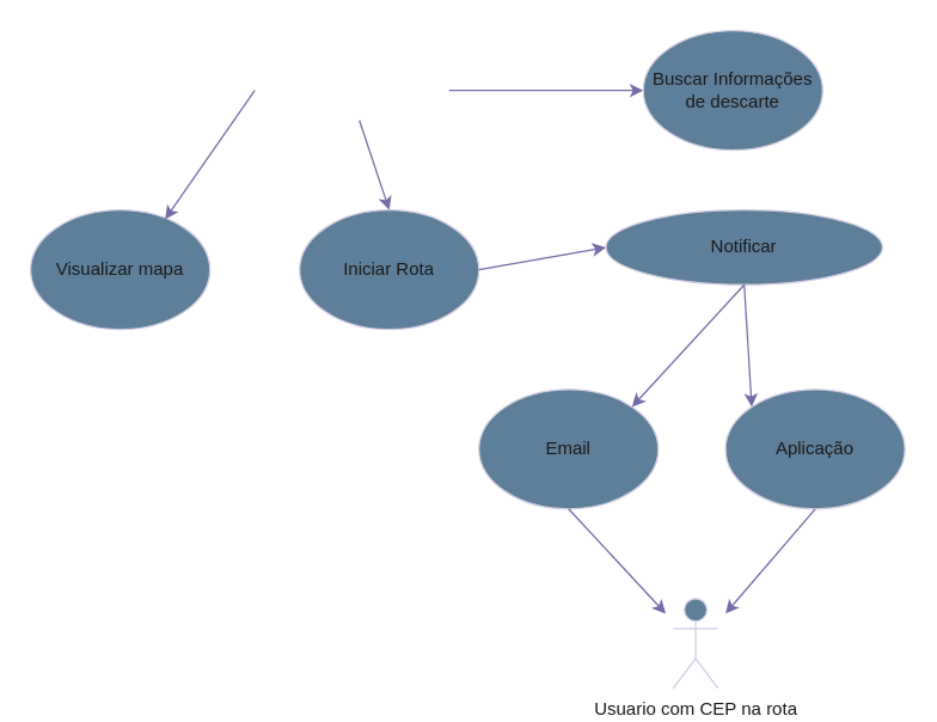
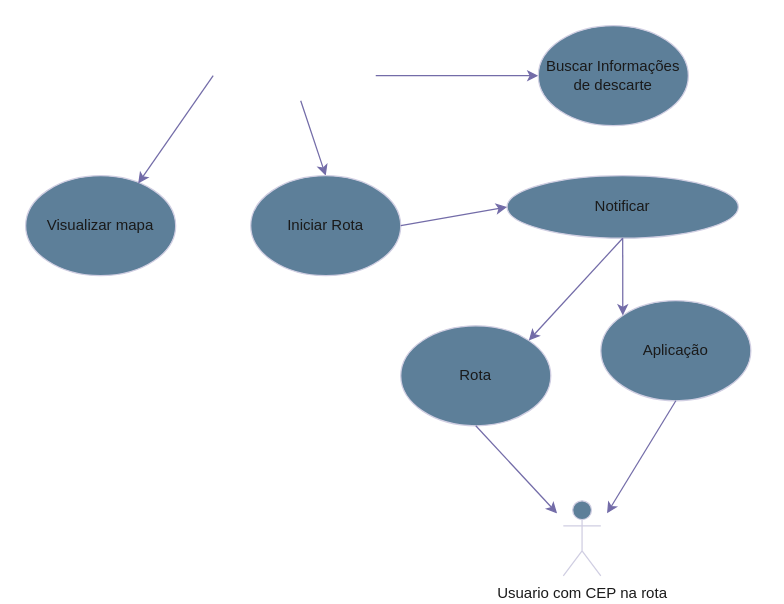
  <mxCell id="0" />
  <mxCell id="1" parent="0" />
  <mxCell id="2" value="Visualizar mapa" style="ellipse;whiteSpace=wrap;html=1;labelBackgroundColor=none;fillColor=#5D7F99;strokeColor=#D0CEE2;fontColor=#1A1A1A;" vertex="1" parent="1"><mxGeometry x="20" y="140" width="120" height="80" as="geometry" /></mxCell>
  <mxCell id="3" value="" style="endArrow=classic;html=1;rounded=0;entryX=0.75;entryY=0.077;entryDx=0;entryDy=0;entryPerimeter=0;labelBackgroundColor=none;fontColor=default;strokeColor=#736CA8;" edge="1" parent="1" target="2"><mxGeometry width="50" height="50" relative="1" as="geometry"><mxPoint x="170" y="60" as="sourcePoint" /><mxPoint x="190" y="90" as="targetPoint" /></mxGeometry></mxCell>
  <mxCell id="4" value="" style="endArrow=classic;html=1;rounded=0;labelBackgroundColor=none;fontColor=default;strokeColor=#736CA8;" edge="1" parent="1" target="5"><mxGeometry width="50" height="50" relative="1" as="geometry"><mxPoint x="300" y="60" as="sourcePoint" /><mxPoint x="320" y="160" as="targetPoint" /></mxGeometry></mxCell>
  <mxCell id="5" value="&lt;div&gt;Buscar Informações&lt;/div&gt;&lt;div&gt;de descarte&lt;br&gt;&lt;/div&gt;" style="ellipse;whiteSpace=wrap;html=1;labelBackgroundColor=none;fillColor=#5D7F99;strokeColor=#D0CEE2;fontColor=#1A1A1A;" vertex="1" parent="1"><mxGeometry x="430" y="20" width="120" height="80" as="geometry" /></mxCell>
  <mxCell id="6" value="" style="endArrow=classic;html=1;rounded=0;entryX=0.5;entryY=0;entryDx=0;entryDy=0;labelBackgroundColor=none;fontColor=default;strokeColor=#736CA8;" edge="1" parent="1" target="7"><mxGeometry width="50" height="50" relative="1" as="geometry"><mxPoint x="240" y="80" as="sourcePoint" /><mxPoint x="310" y="150" as="targetPoint" /></mxGeometry></mxCell>
  <mxCell id="7" value="Iniciar Rota" style="ellipse;whiteSpace=wrap;html=1;labelBackgroundColor=none;fillColor=#5D7F99;strokeColor=#D0CEE2;fontColor=#1A1A1A;" vertex="1" parent="1"><mxGeometry x="200" y="140" width="120" height="80" as="geometry" /></mxCell>
  <mxCell id="8" value="Notificar" style="ellipse;whiteSpace=wrap;html=1;labelBackgroundColor=none;fillColor=#5D7F99;strokeColor=#D0CEE2;fontColor=#1A1A1A;" vertex="1" parent="1"><mxGeometry x="405" y="140" width="185" height="50" as="geometry" /></mxCell>
  <mxCell id="9" value="" style="endArrow=classic;html=1;rounded=0;exitX=1;exitY=0.5;exitDx=0;exitDy=0;entryX=0;entryY=0.5;entryDx=0;entryDy=0;labelBackgroundColor=none;strokeColor=#736CA8;fontColor=default;" edge="1" parent="1" source="7" target="8"><mxGeometry width="50" height="50" relative="1" as="geometry"><mxPoint x="245" y="290" as="sourcePoint" /><mxPoint x="295" y="240" as="targetPoint" /></mxGeometry></mxCell>
- <mxCell id="10" value="Email" style="ellipse;whiteSpace=wrap;html=1;labelBackgroundColor=none;fillColor=#5D7F99;strokeColor=#D0CEE2;fontColor=#1A1A1A;" vertex="1" parent="1"><mxGeometry x="320" y="260" width="120" height="80" as="geometry" /></mxCell>
- <mxCell id="11" value="Aplicação" style="ellipse;whiteSpace=wrap;html=1;labelBackgroundColor=none;fillColor=#5D7F99;strokeColor=#D0CEE2;fontColor=#1A1A1A;" vertex="1" parent="1"><mxGeometry x="485" y="260" width="120" height="80" as="geometry" /></mxCell>
+ <mxCell id="10" value="Rota" style="ellipse;whiteSpace=wrap;html=1;labelBackgroundColor=none;fillColor=#5D7F99;strokeColor=#D0CEE2;fontColor=#1A1A1A;" vertex="1" parent="1"><mxGeometry x="320" y="260" width="120" height="80" as="geometry" /></mxCell>
+ <mxCell id="11" value="Aplicação" style="ellipse;whiteSpace=wrap;html=1;labelBackgroundColor=none;fillColor=#5D7F99;strokeColor=#D0CEE2;fontColor=#1A1A1A;" vertex="1" parent="1"><mxGeometry x="480" y="240" width="120" height="80" as="geometry" /></mxCell>
  <mxCell id="12" value="" style="endArrow=classic;html=1;rounded=0;entryX=1;entryY=0;entryDx=0;entryDy=0;exitX=0.5;exitY=1;exitDx=0;exitDy=0;labelBackgroundColor=none;strokeColor=#736CA8;fontColor=default;" edge="1" parent="1" source="8" target="10"><mxGeometry width="50" height="50" relative="1" as="geometry"><mxPoint x="245" y="290" as="sourcePoint" /><mxPoint x="295" y="240" as="targetPoint" /></mxGeometry></mxCell>
  <mxCell id="13" value="" style="endArrow=classic;html=1;rounded=0;exitX=0.5;exitY=1;exitDx=0;exitDy=0;entryX=0;entryY=0;entryDx=0;entryDy=0;labelBackgroundColor=none;strokeColor=#736CA8;fontColor=default;" edge="1" parent="1" source="8" target="11"><mxGeometry width="50" height="50" relative="1" as="geometry"><mxPoint x="245" y="290" as="sourcePoint" /><mxPoint x="295" y="240" as="targetPoint" /></mxGeometry></mxCell>
  <mxCell id="14" value="Usuario com CEP na rota" style="shape=umlActor;verticalLabelPosition=bottom;verticalAlign=top;html=1;outlineConnect=0;labelBackgroundColor=none;fillColor=#5D7F99;strokeColor=#D0CEE2;fontColor=#1A1A1A;" vertex="1" parent="1"><mxGeometry x="450" y="400" width="30" height="60" as="geometry" /></mxCell>
  <mxCell id="15" value="" style="endArrow=classic;html=1;rounded=0;exitX=0.5;exitY=1;exitDx=0;exitDy=0;labelBackgroundColor=none;strokeColor=#736CA8;fontColor=default;" edge="1" parent="1" source="10"><mxGeometry width="50" height="50" relative="1" as="geometry"><mxPoint x="245" y="290" as="sourcePoint" /><mxPoint x="445" y="410" as="targetPoint" /></mxGeometry></mxCell>
  <mxCell id="16" value="" style="endArrow=classic;html=1;rounded=0;exitX=0.5;exitY=1;exitDx=0;exitDy=0;labelBackgroundColor=none;strokeColor=#736CA8;fontColor=default;" edge="1" parent="1" source="11"><mxGeometry width="50" height="50" relative="1" as="geometry"><mxPoint x="245" y="290" as="sourcePoint" /><mxPoint x="485" y="410" as="targetPoint" /></mxGeometry></mxCell>
